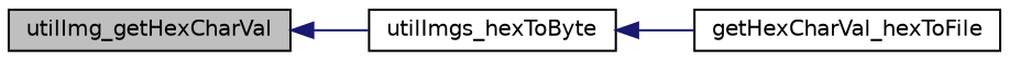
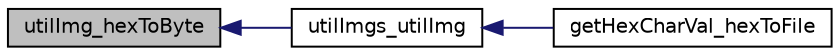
  digraph {
    rankdir=LR
    node [color=black fillcolor=white fontname=Helvetica fontsize=10 shape=record style=filled]
    edge [color=midnightblue dir=back fontname=Helvetica fontsize=10 labelfontname=Helvetica labelfontsize=10 style=solid]
-   n1 [fillcolor=grey75 fontcolor=black height=0.2 label=utilImg_getHexCharVal width=0.4]
-   n2 [height=0.2 label=utilImgs_hexToByte width=0.4]
+   n1 [fillcolor=grey75 fontcolor=black height=0.2 label=utilImg_hexToByte width=0.4]
+   n2 [height=0.2 label=utilImgs_utilImg width=0.4]
    n3 [height=0.2 label=getHexCharVal_hexToFile width=0.4]
    n1 -> n2
    n2 -> n3
  }
